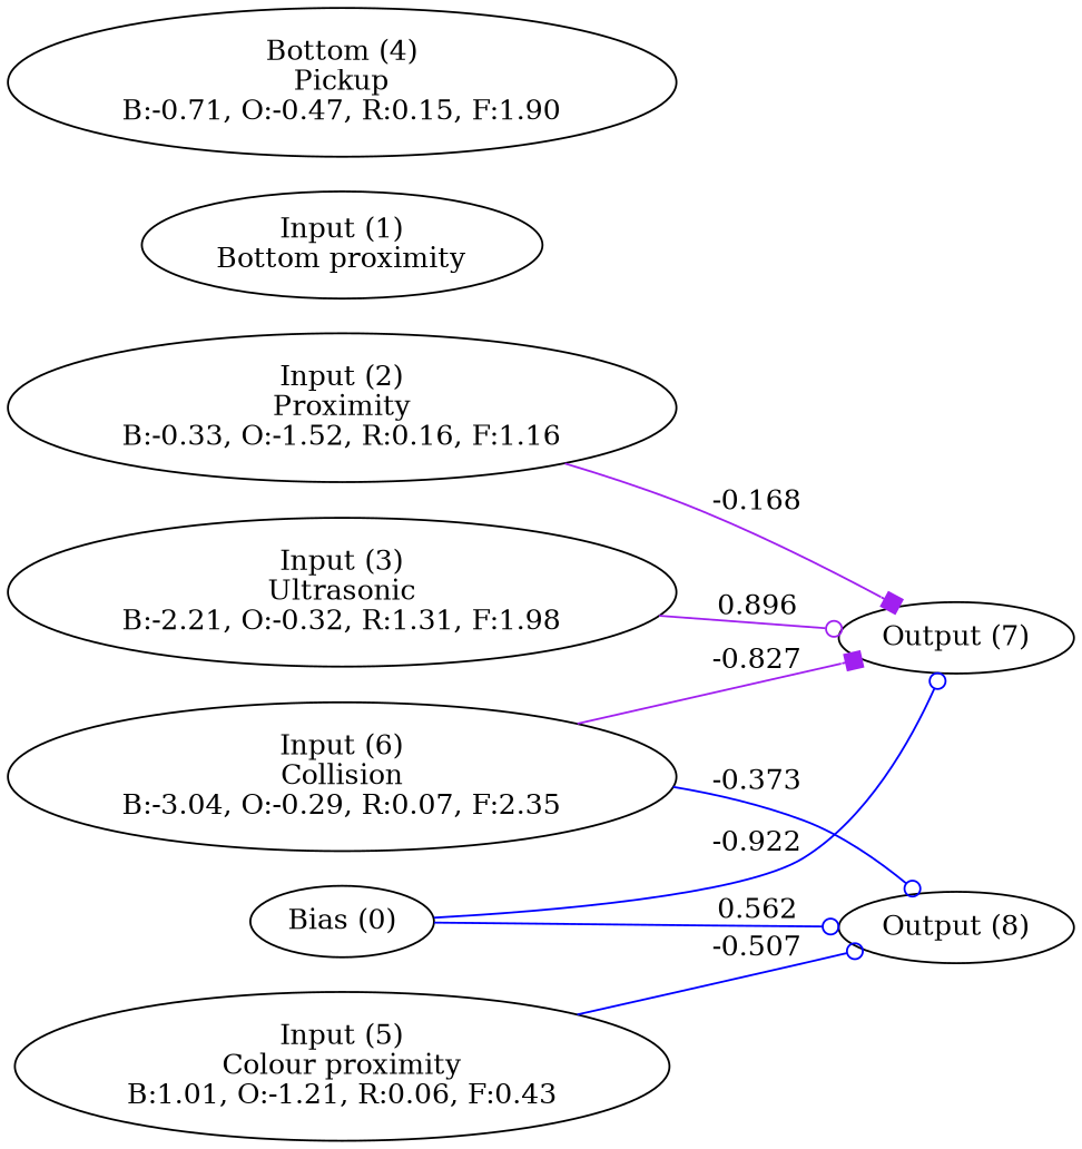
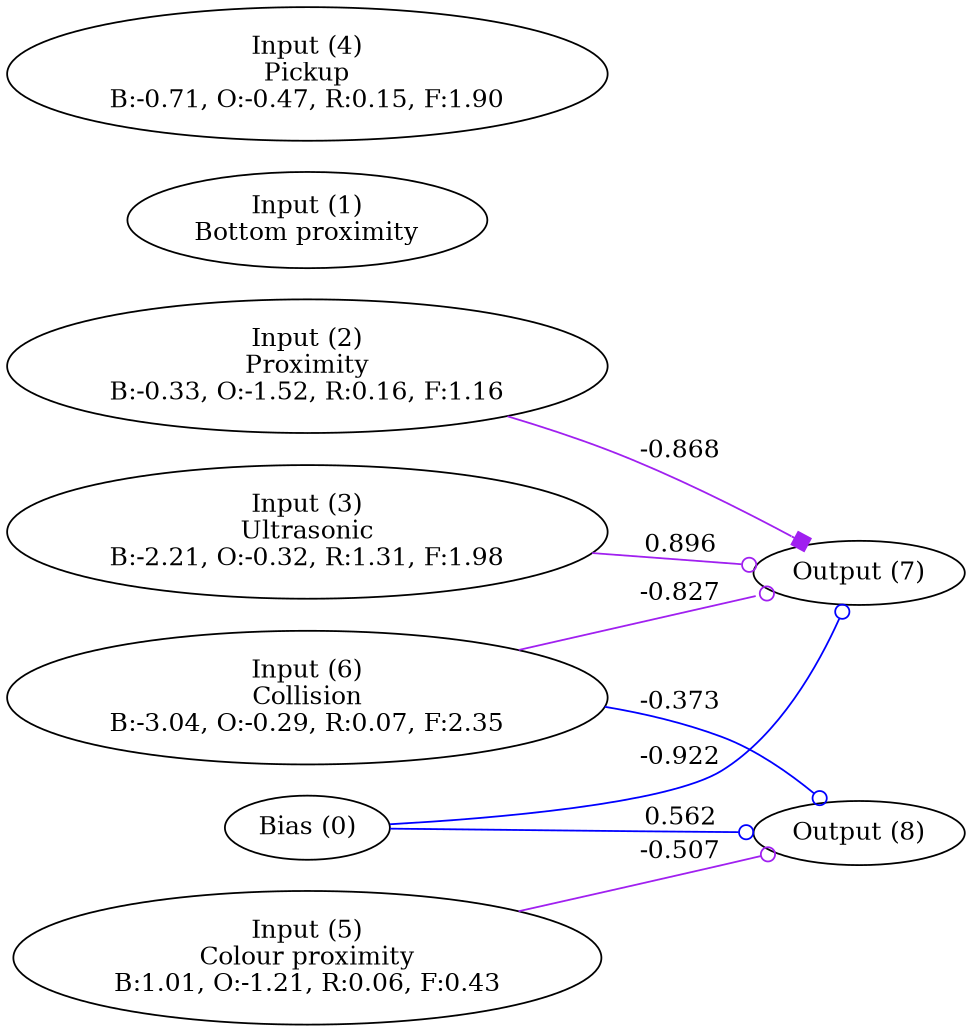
  digraph {
    rankdir=LR
    edge [arrowhead=odot color=blue]
    n1 [label="Bias (0)"]
    n2 [label="Input (1)\nBottom proximity"]
    n3 [label="Input (2)\nProximity\nB:-0.33, O:-1.52, R:0.16, F:1.16"]
    n4 [label="Input (3)\nUltrasonic\nB:-2.21, O:-0.32, R:1.31, F:1.98"]
-   n5 [label="Bottom (4)\nPickup\nB:-0.71, O:-0.47, R:0.15, F:1.90"]
+   n5 [label="Input (4)\nPickup\nB:-0.71, O:-0.47, R:0.15, F:1.90"]
    n6 [label="Input (5)\nColour proximity\nB:1.01, O:-1.21, R:0.06, F:0.43"]
    n7 [label="Input (6)\nCollision\nB:-3.04, O:-0.29, R:0.07, F:2.35"]
    n8 [label="Output (7)"]
    n9 [label="Output (8)"]
    subgraph sub_1 {
      rank=same
      n1
      n2
      n3
      n4
      n5
      n6
      n7
    }
    subgraph sub_2 {
      rank=same
      n8
      n9
    }
    n1 -> n8 [label=-0.922]
    n1 -> n9 [label=0.562]
-   n3 -> n8 [arrowhead=box color=purple label=-0.168]
+   n3 -> n8 [arrowhead=box color=purple label=-0.868]
    n4 -> n8 [color=purple label=0.896]
-   n6 -> n9 [label=-0.507]
-   n7 -> n8 [arrowhead=box color=purple label=-0.827]
+   n6 -> n9 [color=purple label=-0.507]
+   n7 -> n8 [color=purple label=-0.827]
    n7 -> n9 [label=-0.373]
  }
